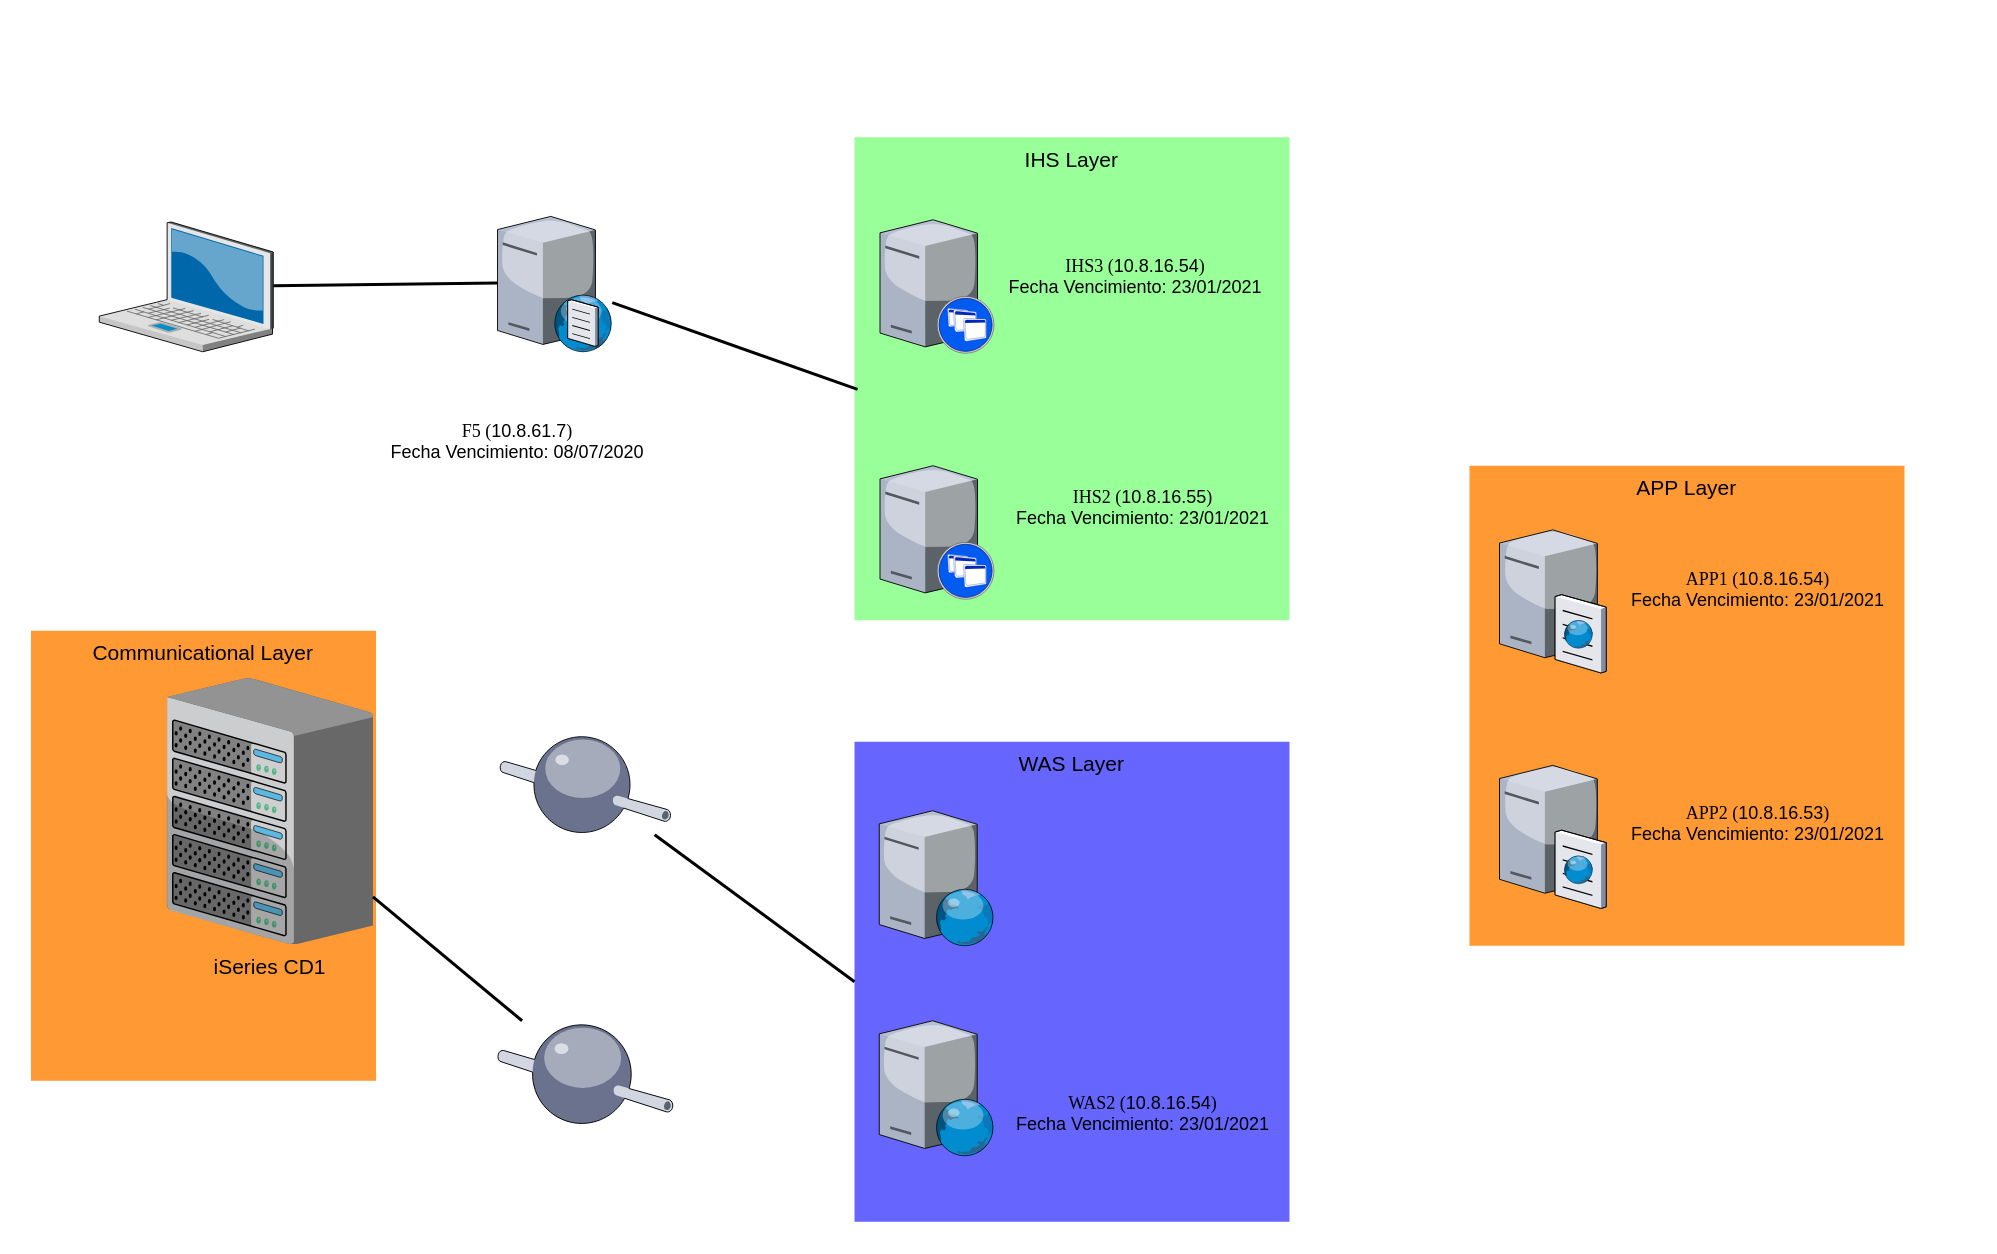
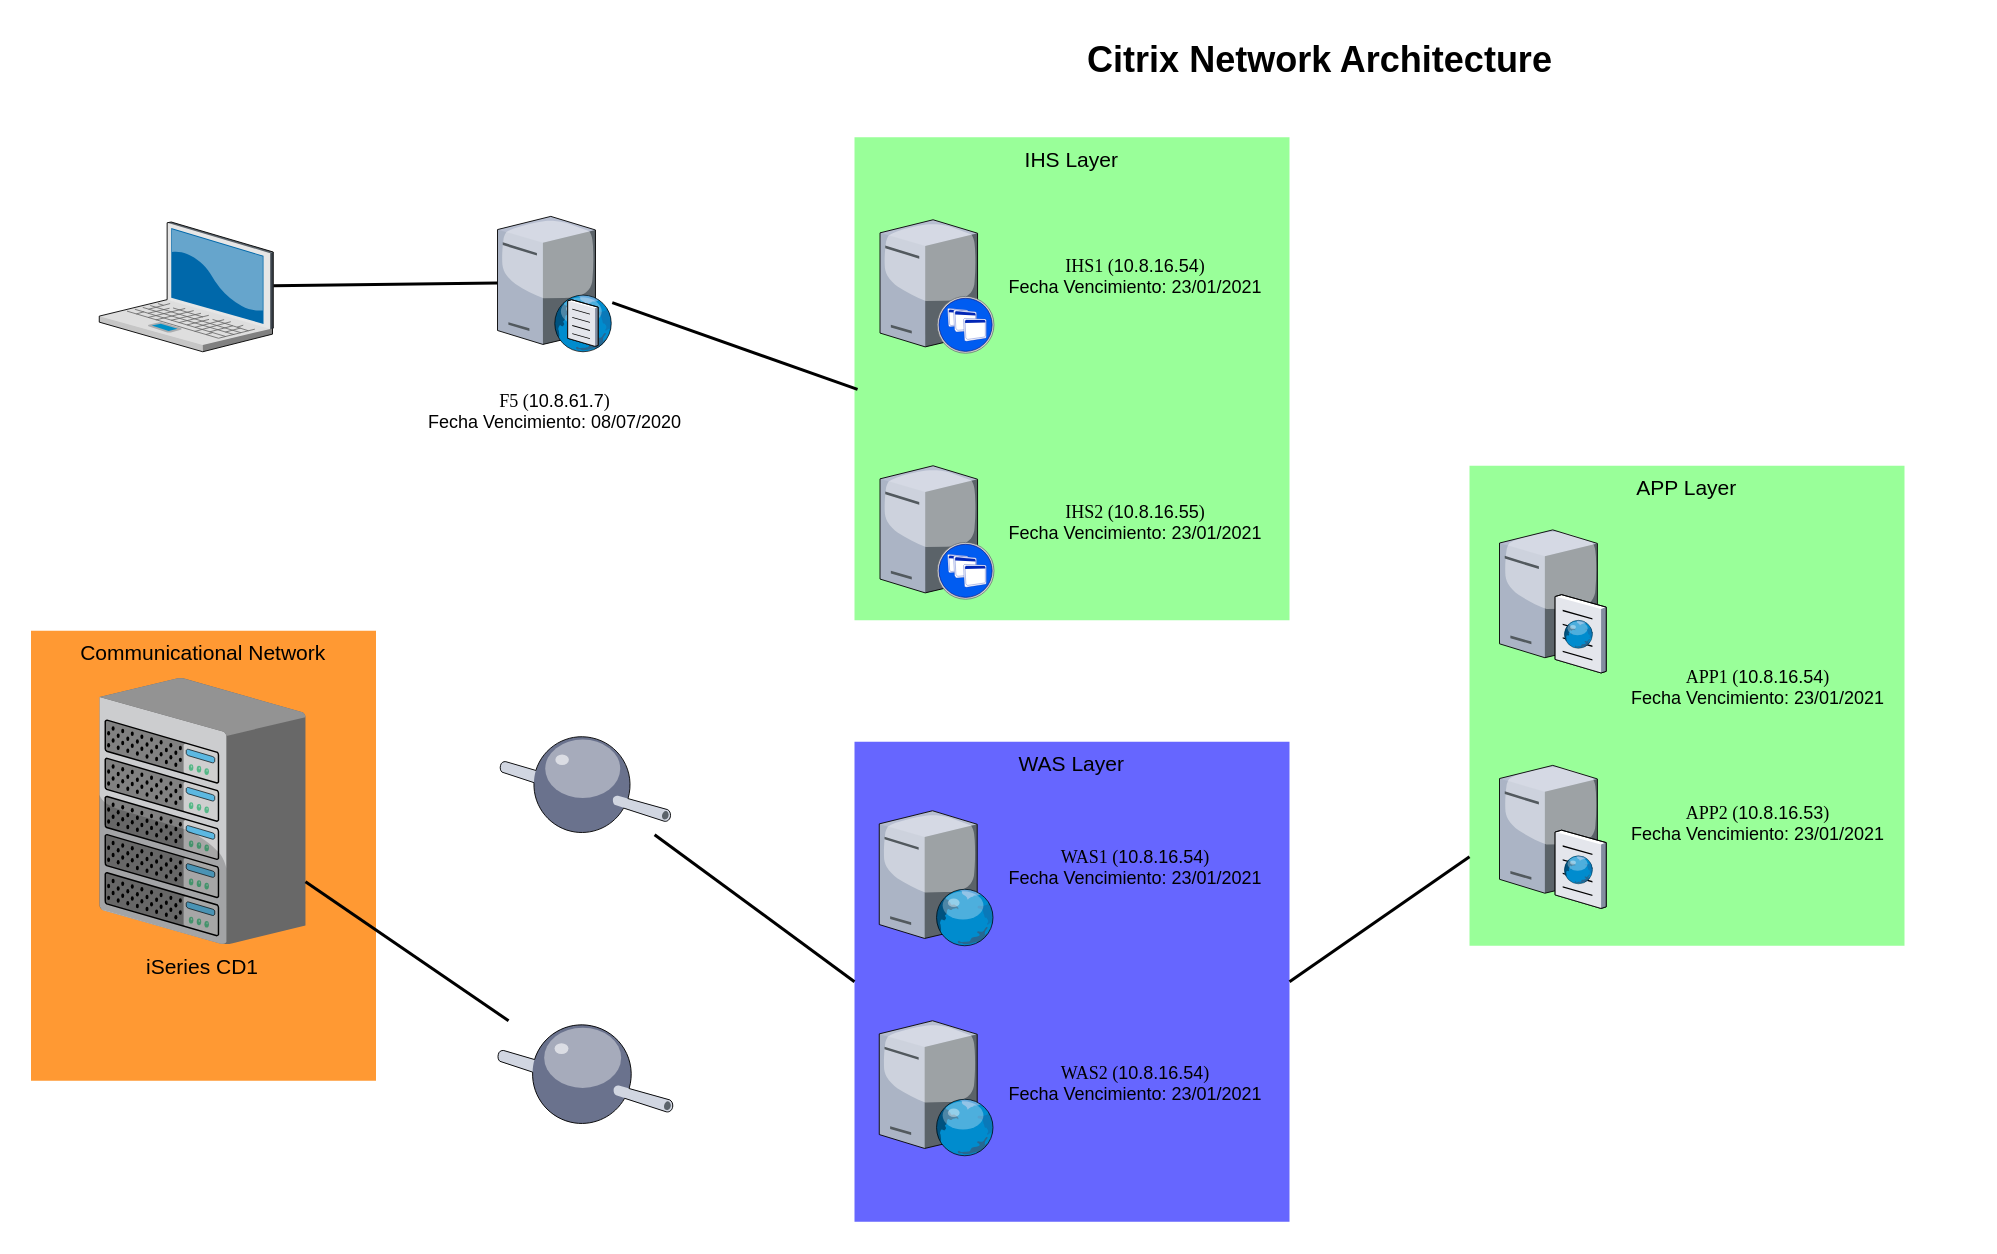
  <mxCell id="0" style=";html=1;" />
  <mxCell id="1" style=";html=1;" parent="0" />
- <mxCell id="2" value="Communicational Layer&lt;br&gt;" style="whiteSpace=wrap;html=1;fillColor=#FF9933;fontSize=14;strokeColor=none;verticalAlign=top;" vertex="1" parent="1"><mxGeometry x="20" y="420" width="230" height="300" as="geometry" /></mxCell>
- <mxCell id="3" value="APP Layer&lt;br&gt;" style="whiteSpace=wrap;html=1;fillColor=#ff9933;fontSize=14;strokeColor=none;verticalAlign=top;" parent="1" vertex="1"><mxGeometry x="979" y="310" width="290" height="320" as="geometry" /></mxCell>
+ <mxCell id="2" value="Communicational Network&lt;br&gt;" style="whiteSpace=wrap;html=1;fillColor=#FF9933;fontSize=14;strokeColor=none;verticalAlign=top;" vertex="1" parent="1"><mxGeometry x="20" y="420" width="230" height="300" as="geometry" /></mxCell>
+ <mxCell id="3" value="APP Layer&lt;br&gt;" style="whiteSpace=wrap;html=1;fillColor=#99FF99;fontSize=14;strokeColor=none;verticalAlign=top;" parent="1" vertex="1"><mxGeometry x="979" y="310" width="290" height="320" as="geometry" /></mxCell>
  <mxCell id="4" value="WAS Layer&lt;br&gt;" style="whiteSpace=wrap;html=1;fillColor=#6666FF;fontSize=14;strokeColor=none;verticalAlign=top;" parent="1" vertex="1"><mxGeometry x="569" y="494" width="290" height="320" as="geometry" /></mxCell>
  <mxCell id="5" value="IHS Layer&lt;br&gt;" style="whiteSpace=wrap;html=1;fillColor=#99ff99;fontSize=14;strokeColor=none;verticalAlign=top;" parent="1" vertex="1"><mxGeometry x="569" y="91" width="290" height="322" as="geometry" /></mxCell>
  <mxCell id="6" style="edgeStyle=none;rounded=0;html=1;startSize=10;endSize=10;jettySize=auto;orthogonalLoop=1;fontSize=14;endArrow=none;endFill=0;strokeWidth=2;" parent="1" source="7" target="18" edge="1"><mxGeometry relative="1" as="geometry"><mxPoint x="331" y="190.544" as="targetPoint" /></mxGeometry></mxCell>
  <mxCell id="7" value="" style="verticalLabelPosition=bottom;aspect=fixed;html=1;verticalAlign=top;strokeColor=none;shape=mxgraph.citrix.laptop_2;fillColor=#66B2FF;gradientColor=#0066CC;fontSize=14;" parent="1" vertex="1"><mxGeometry x="65.5" y="147.5" width="116" height="86.5" as="geometry" /></mxCell>
  <mxCell id="8" value="" style="verticalLabelPosition=bottom;aspect=fixed;html=1;verticalAlign=top;strokeColor=none;shape=mxgraph.citrix.xenapp_server;fillColor=#66B2FF;gradientColor=#0066CC;fontSize=14;" parent="1" vertex="1"><mxGeometry x="586" y="310" width="76" height="89" as="geometry" /></mxCell>
  <mxCell id="9" value="" style="verticalLabelPosition=bottom;aspect=fixed;html=1;verticalAlign=top;strokeColor=none;shape=mxgraph.citrix.xenapp_server;fillColor=#66B2FF;gradientColor=#0066CC;fontSize=14;" parent="1" vertex="1"><mxGeometry x="586" y="146" width="76" height="89" as="geometry" /></mxCell>
  <mxCell id="10" value="" style="verticalLabelPosition=top;aspect=fixed;html=1;verticalAlign=bottom;strokeColor=none;shape=mxgraph.citrix.cache_server;fillColor=#66B2FF;gradientColor=#0066CC;fontSize=14;labelPosition=center;align=center;" parent="1" vertex="1"><mxGeometry x="999" y="507.5" width="71" height="97.5" as="geometry" /></mxCell>
- <mxCell id="11" value="iSeries CD1&lt;br&gt;&lt;br&gt;" style="verticalLabelPosition=bottom;aspect=fixed;html=1;verticalAlign=top;strokeColor=none;shape=mxgraph.citrix.chassis;fillColor=#66B2FF;gradientColor=#0066CC;fontSize=14;" parent="1" vertex="1"><mxGeometry x="110.5" y="451.5" width="137.5" height="177.5" as="geometry" /></mxCell>
- <mxCell id="13" value="&lt;font face=&quot;Georgia&quot;&gt;F5 (&lt;/font&gt;&lt;span&gt;10.8.61.7&lt;/span&gt;&lt;font face=&quot;Georgia&quot;&gt;)&lt;br&gt;&lt;/font&gt;&lt;span&gt;Fecha Vencimiento: 08/07/2020&lt;/span&gt;&lt;br&gt;&lt;br&gt;" style="text;html=1;strokeColor=none;fillColor=none;align=center;verticalAlign=middle;whiteSpace=wrap;rounded=0;" parent="1" vertex="1"><mxGeometry x="251.5" y="272" width="185" height="58" as="geometry" /></mxCell>
+ <mxCell id="11" value="iSeries CD1&lt;br&gt;&lt;br&gt;" style="verticalLabelPosition=bottom;aspect=fixed;html=1;verticalAlign=top;strokeColor=none;shape=mxgraph.citrix.chassis;fillColor=#66B2FF;gradientColor=#0066CC;fontSize=14;" parent="1" vertex="1"><mxGeometry x="65.5" y="451.5" width="137.5" height="177.5" as="geometry" /></mxCell>
+ <mxCell id="12" value="Citrix Network Architecture" style="text;strokeColor=none;fillColor=none;html=1;fontSize=24;fontStyle=1;verticalAlign=middle;align=center;" parent="1" vertex="1"><mxGeometry x="448" y="20" width="861" height="40" as="geometry" /></mxCell>
+ <mxCell id="13" value="&lt;font face=&quot;Georgia&quot;&gt;F5 (&lt;/font&gt;&lt;span&gt;10.8.61.7&lt;/span&gt;&lt;font face=&quot;Georgia&quot;&gt;)&lt;br&gt;&lt;/font&gt;&lt;span&gt;Fecha Vencimiento: 08/07/2020&lt;/span&gt;&lt;br&gt;&lt;br&gt;" style="text;html=1;strokeColor=none;fillColor=none;align=center;verticalAlign=middle;whiteSpace=wrap;rounded=0;" parent="1" vertex="1"><mxGeometry x="276.5" y="252" width="185" height="58" as="geometry" /></mxCell>
  <mxCell id="14" style="edgeStyle=none;rounded=0;html=1;startSize=10;endSize=10;jettySize=auto;orthogonalLoop=1;fontSize=14;endArrow=none;endFill=0;strokeWidth=2;entryX=0.007;entryY=0.522;entryDx=0;entryDy=0;entryPerimeter=0;" parent="1" source="18" target="5" edge="1"><mxGeometry relative="1" as="geometry"><mxPoint x="409" y="190" as="sourcePoint" /><mxPoint x="568" y="188" as="targetPoint" /></mxGeometry></mxCell>
- <mxCell id="15" value="&lt;font face=&quot;Georgia&quot;&gt;IHS2 (&lt;/font&gt;&lt;span&gt;10.8.16.55&lt;/span&gt;&lt;font face=&quot;Georgia&quot;&gt;)&lt;br&gt;&lt;/font&gt;&lt;span&gt;Fecha Vencimiento:&amp;nbsp;&lt;/span&gt;&lt;span title=&quot;23/01/2021&quot;&gt;23/01/2021&lt;/span&gt;&lt;br&gt;&lt;br&gt;" style="text;html=1;strokeColor=none;fillColor=none;align=center;verticalAlign=middle;whiteSpace=wrap;rounded=0;" parent="1" vertex="1"><mxGeometry x="669" y="315.5" width="185" height="58" as="geometry" /></mxCell>
- <mxCell id="16" value="&lt;font face=&quot;Georgia&quot;&gt;IHS3 (&lt;/font&gt;10.8.16.54&lt;font face=&quot;Georgia&quot;&gt;)&lt;br&gt;&lt;/font&gt;&lt;span&gt;Fecha Vencimiento:&amp;nbsp;&lt;/span&gt;&lt;span title=&quot;23/01/2021&quot;&gt;23/01/2021&lt;/span&gt;&lt;br&gt;&lt;br&gt;" style="text;html=1;strokeColor=none;fillColor=none;align=center;verticalAlign=middle;whiteSpace=wrap;rounded=0;" parent="1" vertex="1"><mxGeometry x="664" y="161.5" width="185" height="58" as="geometry" /></mxCell>
+ <mxCell id="15" value="&lt;font face=&quot;Georgia&quot;&gt;IHS2 (&lt;/font&gt;&lt;span&gt;10.8.16.55&lt;/span&gt;&lt;font face=&quot;Georgia&quot;&gt;)&lt;br&gt;&lt;/font&gt;&lt;span&gt;Fecha Vencimiento:&amp;nbsp;&lt;/span&gt;&lt;span title=&quot;23/01/2021&quot;&gt;23/01/2021&lt;/span&gt;&lt;br&gt;&lt;br&gt;" style="text;html=1;strokeColor=none;fillColor=none;align=center;verticalAlign=middle;whiteSpace=wrap;rounded=0;" parent="1" vertex="1"><mxGeometry x="664" y="325.5" width="185" height="58" as="geometry" /></mxCell>
+ <mxCell id="16" value="&lt;font face=&quot;Georgia&quot;&gt;IHS1 (&lt;/font&gt;10.8.16.54&lt;font face=&quot;Georgia&quot;&gt;)&lt;br&gt;&lt;/font&gt;&lt;span&gt;Fecha Vencimiento:&amp;nbsp;&lt;/span&gt;&lt;span title=&quot;23/01/2021&quot;&gt;23/01/2021&lt;/span&gt;&lt;br&gt;&lt;br&gt;" style="text;html=1;strokeColor=none;fillColor=none;align=center;verticalAlign=middle;whiteSpace=wrap;rounded=0;" parent="1" vertex="1"><mxGeometry x="664" y="161.5" width="185" height="58" as="geometry" /></mxCell>
  <mxCell id="17" value="" style="verticalLabelPosition=bottom;aspect=fixed;html=1;verticalAlign=top;strokeColor=none;align=center;outlineConnect=0;shape=mxgraph.citrix.cache_server;" parent="1" vertex="1"><mxGeometry x="999" y="350.5" width="71" height="97.5" as="geometry" /></mxCell>
  <mxCell id="18" value="" style="verticalLabelPosition=bottom;aspect=fixed;html=1;verticalAlign=top;strokeColor=none;align=center;outlineConnect=0;shape=mxgraph.citrix.dns_server;" parent="1" vertex="1"><mxGeometry x="331" y="141.5" width="76.5" height="92.5" as="geometry" /></mxCell>
  <mxCell id="19" value="" style="verticalLabelPosition=bottom;aspect=fixed;html=1;verticalAlign=top;strokeColor=none;align=center;outlineConnect=0;shape=mxgraph.citrix.web_server;" parent="1" vertex="1"><mxGeometry x="585.5" y="680" width="76.5" height="90" as="geometry" /></mxCell>
  <mxCell id="20" value="" style="verticalLabelPosition=bottom;aspect=fixed;html=1;verticalAlign=top;strokeColor=none;align=center;outlineConnect=0;shape=mxgraph.citrix.web_server;" parent="1" vertex="1"><mxGeometry x="585.5" y="540" width="76.5" height="90" as="geometry" /></mxCell>
- <mxCell id="22" value="&lt;font face=&quot;Georgia&quot;&gt;WAS2 (&lt;/font&gt;10.8.16.54&lt;font face=&quot;Georgia&quot;&gt;)&lt;br&gt;&lt;/font&gt;&lt;span&gt;Fecha Vencimiento:&amp;nbsp;&lt;/span&gt;&lt;span title=&quot;23/01/2021&quot;&gt;23/01/2021&lt;/span&gt;&lt;br&gt;&lt;br&gt;" style="text;html=1;strokeColor=none;fillColor=none;align=center;verticalAlign=middle;whiteSpace=wrap;rounded=0;" parent="1" vertex="1"><mxGeometry x="669" y="720" width="185" height="58" as="geometry" /></mxCell>
+ <mxCell id="21" value="&lt;font face=&quot;Georgia&quot;&gt;WAS1 (&lt;/font&gt;10.8.16.54&lt;font face=&quot;Georgia&quot;&gt;)&lt;br&gt;&lt;/font&gt;&lt;span&gt;Fecha Vencimiento:&amp;nbsp;&lt;/span&gt;&lt;span title=&quot;23/01/2021&quot;&gt;23/01/2021&lt;/span&gt;&lt;br&gt;&lt;br&gt;" style="text;html=1;strokeColor=none;fillColor=none;align=center;verticalAlign=middle;whiteSpace=wrap;rounded=0;" parent="1" vertex="1"><mxGeometry x="664" y="556" width="185" height="58" as="geometry" /></mxCell>
+ <mxCell id="22" value="&lt;font face=&quot;Georgia&quot;&gt;WAS2 (&lt;/font&gt;10.8.16.54&lt;font face=&quot;Georgia&quot;&gt;)&lt;br&gt;&lt;/font&gt;&lt;span&gt;Fecha Vencimiento:&amp;nbsp;&lt;/span&gt;&lt;span title=&quot;23/01/2021&quot;&gt;23/01/2021&lt;/span&gt;&lt;br&gt;&lt;br&gt;" style="text;html=1;strokeColor=none;fillColor=none;align=center;verticalAlign=middle;whiteSpace=wrap;rounded=0;" parent="1" vertex="1"><mxGeometry x="664" y="700" width="185" height="58" as="geometry" /></mxCell>
+ <mxCell id="23" style="edgeStyle=none;rounded=0;html=1;startSize=10;endSize=10;jettySize=auto;orthogonalLoop=1;fontSize=14;endArrow=none;endFill=0;strokeWidth=2;entryX=1;entryY=0.5;entryDx=0;entryDy=0;" parent="1" source="3" target="4" edge="1"><mxGeometry relative="1" as="geometry"><mxPoint x="724" y="423" as="sourcePoint" /><mxPoint x="724" y="504" as="targetPoint" /></mxGeometry></mxCell>
  <mxCell id="24" value="" style="verticalLabelPosition=bottom;aspect=fixed;html=1;verticalAlign=top;strokeColor=none;align=center;outlineConnect=0;shape=mxgraph.citrix.middleware;fillColor=#FFFF66;" parent="1" vertex="1"><mxGeometry x="332.5" y="488" width="114" height="68" as="geometry" /></mxCell>
  <mxCell id="25" style="edgeStyle=none;rounded=0;html=1;startSize=10;endSize=10;jettySize=auto;orthogonalLoop=1;fontSize=14;endArrow=none;endFill=0;strokeWidth=2;entryX=0;entryY=0.5;entryDx=0;entryDy=0;" parent="1" source="24" target="4" edge="1"><mxGeometry relative="1" as="geometry"><mxPoint x="417.5" y="211.258" as="sourcePoint" /><mxPoint x="581" y="269" as="targetPoint" /><Array as="points" /></mxGeometry></mxCell>
  <mxCell id="26" value="" style="verticalLabelPosition=bottom;aspect=fixed;html=1;verticalAlign=top;strokeColor=none;align=center;outlineConnect=0;shape=mxgraph.citrix.middleware;fillColor=#FFFF66;" parent="1" vertex="1"><mxGeometry x="331" y="680" width="117" height="70" as="geometry" /></mxCell>
  <mxCell id="27" style="edgeStyle=none;rounded=0;html=1;startSize=10;endSize=10;jettySize=auto;orthogonalLoop=1;fontSize=14;endArrow=none;endFill=0;strokeWidth=2;" parent="1" source="11" target="26" edge="1"><mxGeometry relative="1" as="geometry"><mxPoint x="322" y="513.401" as="sourcePoint" /><mxPoint x="579" y="664" as="targetPoint" /><Array as="points" /></mxGeometry></mxCell>
- <mxCell id="28" value="&lt;font face=&quot;Georgia&quot;&gt;APP1 (&lt;/font&gt;10.8.16.54&lt;font face=&quot;Georgia&quot;&gt;)&lt;br&gt;&lt;/font&gt;&lt;span&gt;Fecha Vencimiento:&amp;nbsp;&lt;/span&gt;&lt;span title=&quot;23/01/2021&quot;&gt;23/01/2021&lt;/span&gt;&lt;br&gt;&lt;br&gt;" style="text;html=1;strokeColor=none;fillColor=none;align=center;verticalAlign=middle;whiteSpace=wrap;rounded=0;" parent="1" vertex="1"><mxGeometry x="1079" y="370.5" width="185" height="58" as="geometry" /></mxCell>
+ <mxCell id="28" value="&lt;font face=&quot;Georgia&quot;&gt;APP1 (&lt;/font&gt;10.8.16.54&lt;font face=&quot;Georgia&quot;&gt;)&lt;br&gt;&lt;/font&gt;&lt;span&gt;Fecha Vencimiento:&amp;nbsp;&lt;/span&gt;&lt;span title=&quot;23/01/2021&quot;&gt;23/01/2021&lt;/span&gt;&lt;br&gt;&lt;br&gt;" style="text;html=1;strokeColor=none;fillColor=none;align=center;verticalAlign=middle;whiteSpace=wrap;rounded=0;" parent="1" vertex="1"><mxGeometry x="1079" y="435.5" width="185" height="58" as="geometry" /></mxCell>
  <mxCell id="29" value="&lt;font face=&quot;Georgia&quot;&gt;APP2 (&lt;/font&gt;10.8.16.53&lt;font face=&quot;Georgia&quot;&gt;)&lt;br&gt;&lt;/font&gt;&lt;span&gt;Fecha Vencimiento:&amp;nbsp;&lt;/span&gt;&lt;span title=&quot;23/01/2021&quot;&gt;23/01/2021&lt;/span&gt;&lt;br&gt;&lt;br&gt;" style="text;html=1;strokeColor=none;fillColor=none;align=center;verticalAlign=middle;whiteSpace=wrap;rounded=0;" parent="1" vertex="1"><mxGeometry x="1079" y="527" width="185" height="58" as="geometry" /></mxCell>
